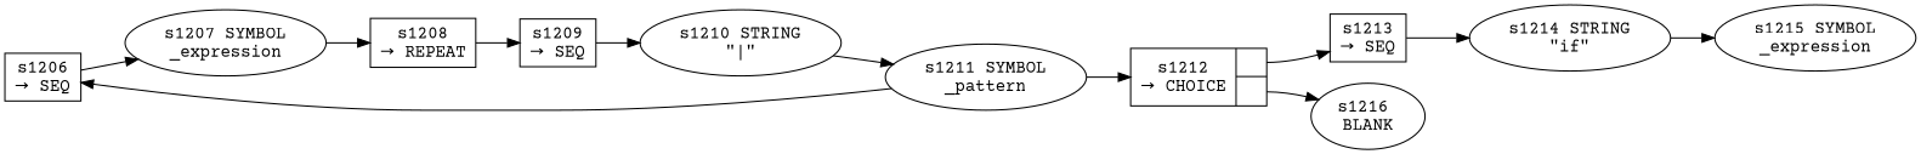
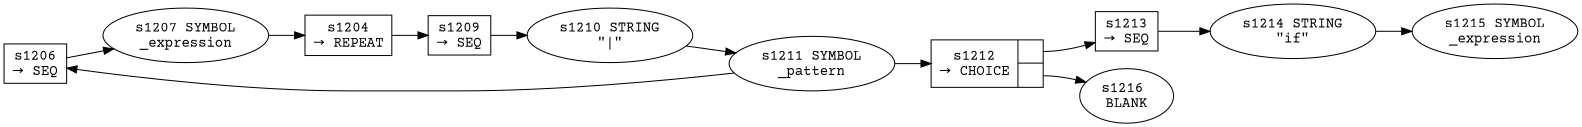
  digraph {
    fontname="Courier Prime"
    rankdir=LR
    node [fontname="Courier Prime"]
    edge [fontname="Courier Prime"]
    n1 [fixedsize=false label="s1206\n&rarr; SEQ" peripheries=1 shape=record]
    n2 [label="s1207 SYMBOL\n_expression"]
-   n3 [fixedsize=false label="s1208\n&rarr; REPEAT" peripheries=1 shape=record]
+   n3 [fixedsize=false label="s1204\n&rarr; REPEAT" peripheries=1 shape=record]
    n4 [fixedsize=false label="s1209\n&rarr; SEQ" peripheries=1 shape=record]
    n5 [label="s1210 STRING\n\"|\""]
    n6 [label="s1211 SYMBOL\n_pattern"]
    n7 [fixedsize=false label="{s1212\n&rarr; CHOICE|{<p0>|<p1>}}" peripheries=1 shape=record]
    n8 [fixedsize=false label="s1213\n&rarr; SEQ" peripheries=1 shape=record]
    n9 [label="s1216 \nBLANK"]
    n10 [label="s1214 STRING\n\"if\""]
    n11 [label="s1215 SYMBOL\n_expression"]
    n1 -> n2
    n2 -> n3
    n3 -> n4
    n4 -> n5
    n5 -> n6
    n6 -> n1
    n6 -> n7
    n7 -> n8 [tailport=p0]
    n7 -> n9 [tailport=p1]
    n8 -> n10
    n10 -> n11
  }
